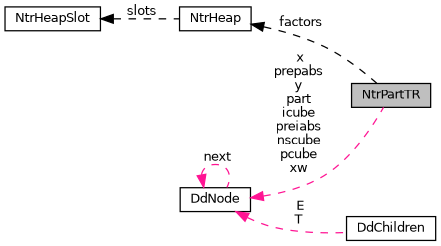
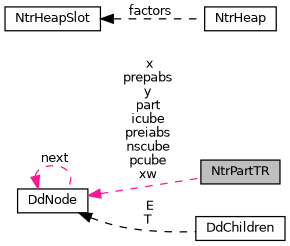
  digraph {
    rankdir=LR
    node [color=black fillcolor=white fontname=Helvetica fontsize=10 shape=record style=filled]
    edge [color=black dir=back fontname=Helvetica fontsize=10 labelfontname=Helvetica labelfontsize=10 style=dashed]
    n1 [fillcolor=grey75 fontcolor=black height=0.2 label=NtrPartTR width=0.4]
    n2 [height=0.2 label=NtrHeap width=0.4]
    n3 [height=0.2 label=NtrHeapSlot width=0.4]
    n4 [height=0.2 label=DdNode width=0.4]
    n5 [height=0.2 label=DdChildren width=0.4]
-   n2 -> n1 [label=" factors"]
-   n3 -> n2 [label=" slots"]
+   n3 -> n2 [label=" factors"]
    n4 -> n1 [color=deeppink label=" x\nprepabs\ny\npart\nicube\npreiabs\nnscube\npcube\nxw"]
    n4 -> n4 [color=deeppink label=" next"]
-   n4 -> n5 [color=deeppink label=" E\nT"]
+   n4 -> n5 [label=" E\nT"]
  }
